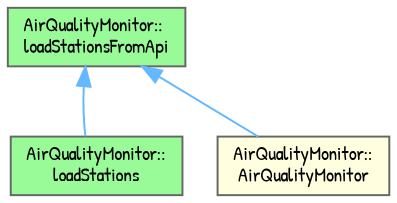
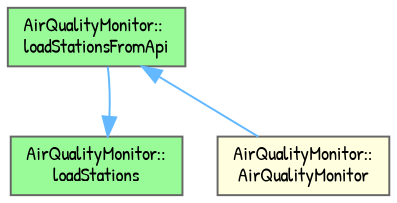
  digraph {
    fontname="Patrick Hand"
    rankdir=TB
    node [color=grey40 fillcolor=palegreen fontname="Patrick Hand" fontsize=10 shape=box style=filled]
    edge [color=steelblue1 dir=back fontname="Patrick Hand" fontsize=10 labelfontname=Helvetica labelfontsize=10 style=solid]
    n1 [color=gray40 fontcolor=black height=0.2 label="AirQualityMonitor::\lloadStationsFromApi" width=0.4]
    n2 [height=0.2 label="AirQualityMonitor::\lloadStations" width=0.4]
    n3 [fillcolor=lightyellow height=0.2 label="AirQualityMonitor::\lAirQualityMonitor" width=0.4]
-   n1 -> n2
+   n2 -> n1
    n1 -> n3
  }
